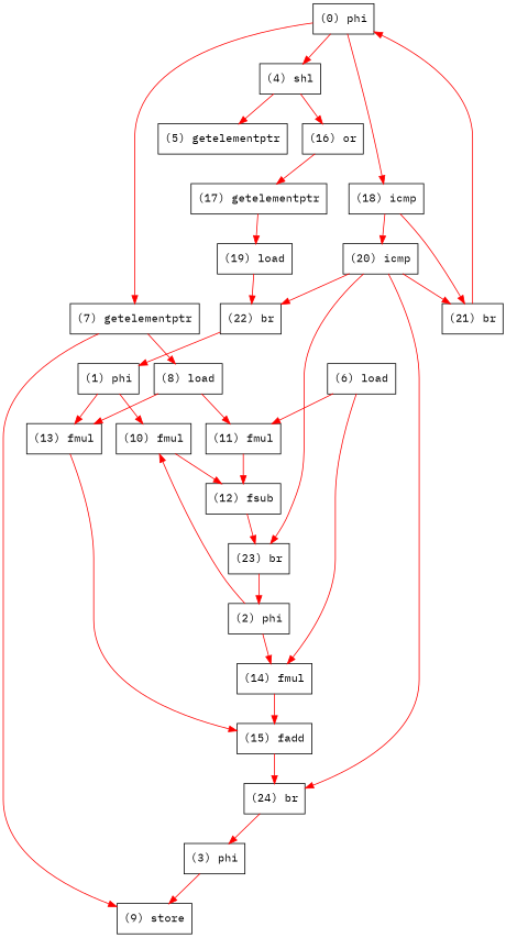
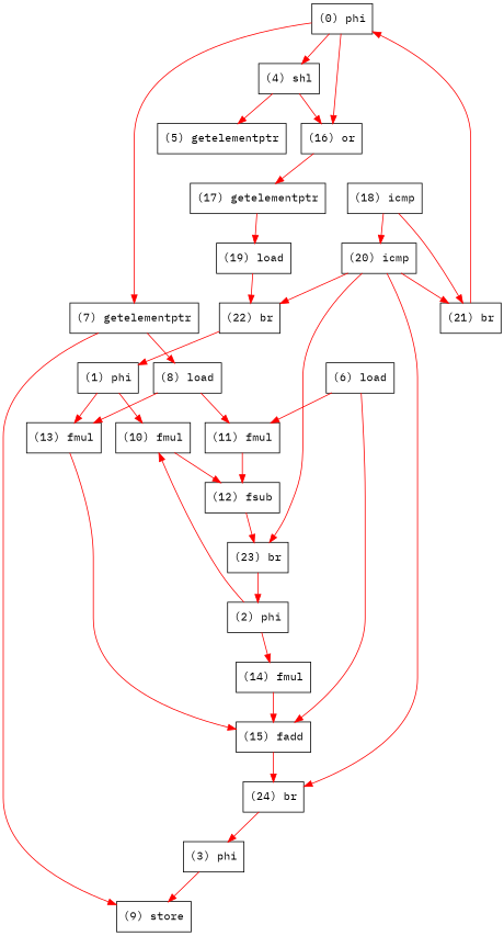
  digraph {
    fontname="IBM Plex Mono"
    node [fontname="IBM Plex Mono" shape=record]
    edge [color=red fontname="IBM Plex Mono"]
    n1 [label="(0) phi"]
    n2 [label="(4) shl"]
    n3 [label="(7) getelementptr"]
    n4 [label="(18) icmp"]
    n5 [label="(5) getelementptr"]
    n6 [label="(16) or"]
    n7 [label="(9) store"]
    n8 [label="(8) load"]
    n9 [label="(20) icmp"]
    n10 [label="(21) br"]
    n11 [label="(1) phi"]
    n12 [label="(10) fmul"]
    n13 [label="(13) fmul"]
    n14 [label="(12) fsub"]
    n15 [label="(15) fadd"]
    n16 [label="(2) phi"]
    n17 [label="(14) fmul"]
    n18 [label="(3) phi"]
    n19 [label="(17) getelementptr"]
    n20 [label="(6) load"]
    n21 [label="(11) fmul"]
    n22 [label="(23) br"]
    n23 [label="(24) br"]
    n24 [label="(19) load"]
    n25 [label="(22) br"]
    n1 -> n2
    n1 -> n3
-   n1 -> n4
+   n1 -> n6
    n2 -> n5
    n2 -> n6
    n3 -> n7
    n3 -> n8
    n4 -> n9
    n4 -> n10
    n6 -> n19
    n8 -> n13
    n8 -> n21
    n9 -> n10
    n9 -> n22
    n9 -> n23
    n9 -> n25
    n10 -> n1
    n11 -> n12
    n11 -> n13
    n12 -> n14
    n13 -> n15
    n14 -> n22
    n15 -> n23
    n16 -> n12
    n16 -> n17
    n17 -> n15
    n18 -> n7
    n19 -> n24
-   n20 -> n17
+   n20 -> n15
    n20 -> n21
    n21 -> n14
    n22 -> n16
    n23 -> n18
    n24 -> n25
    n25 -> n11
  }
